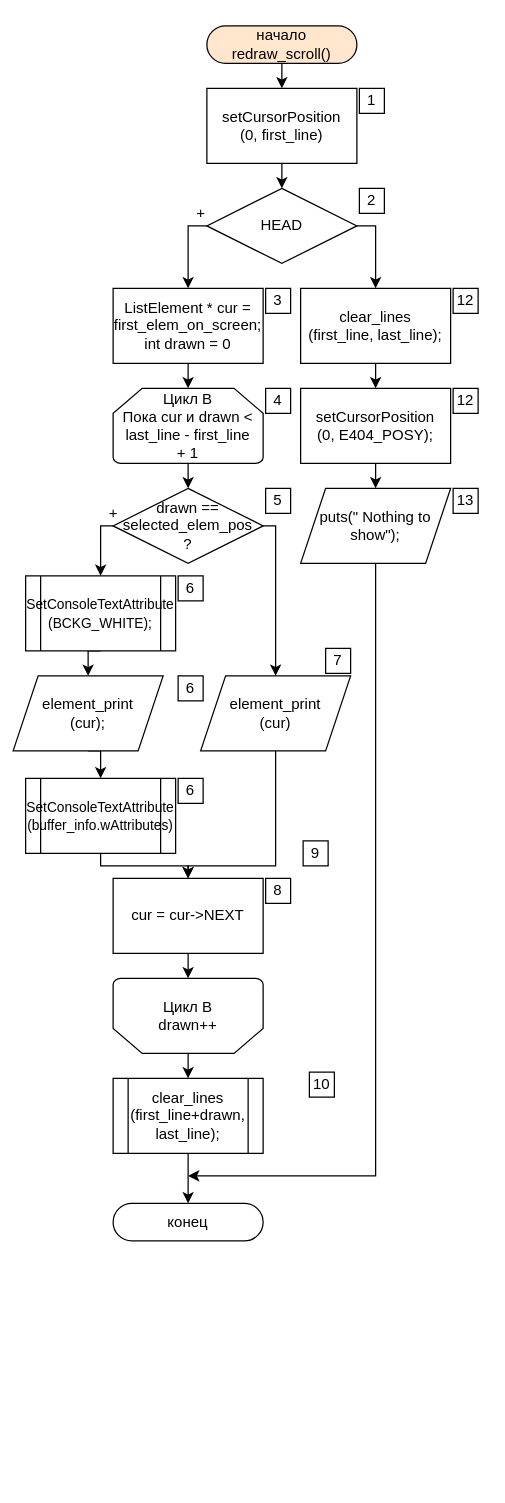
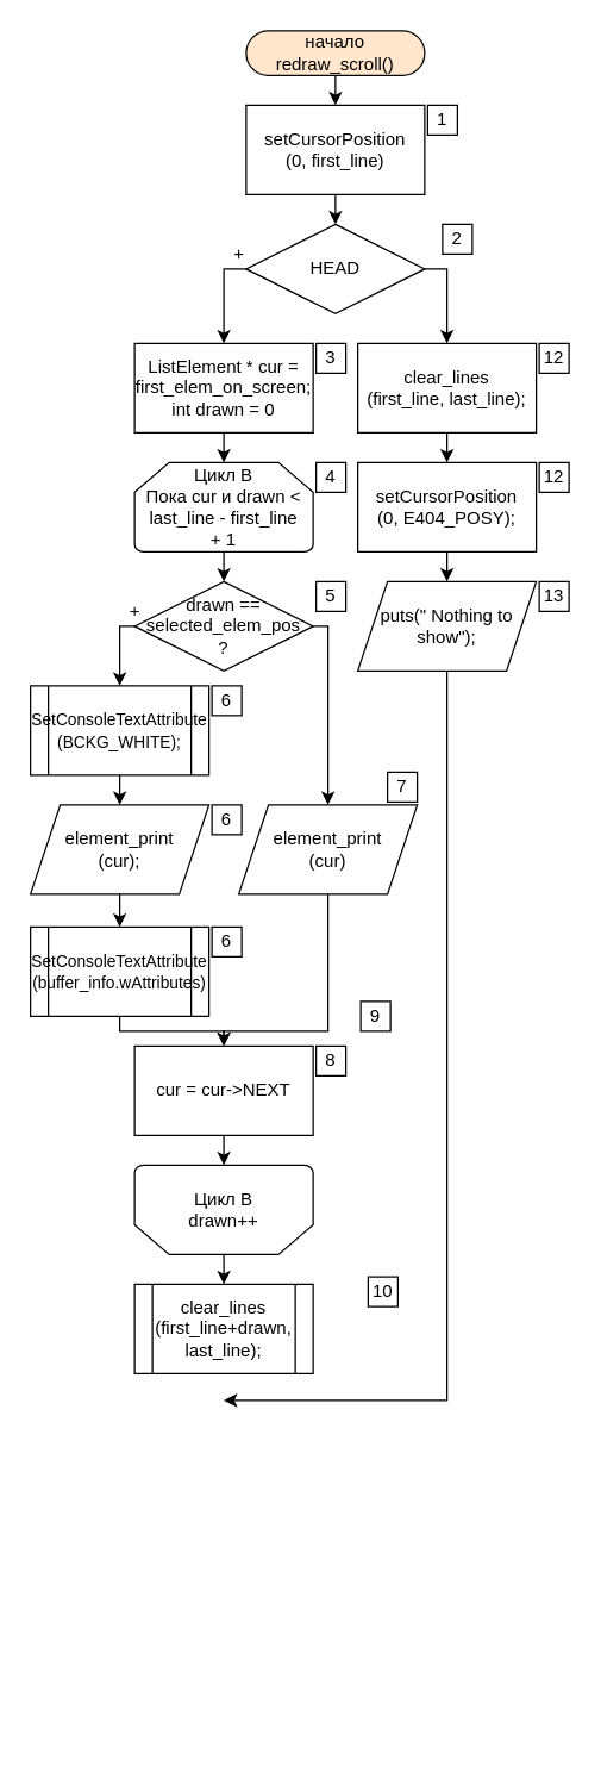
  <mxCell id="0" />
  <mxCell id="1" parent="0" />
  <mxCell id="2" value="начало&lt;br&gt;redraw_scroll()" style="rounded=1;whiteSpace=wrap;html=1;arcSize=50;fillColor=#ffe6cc;" parent="1" vertex="1"><mxGeometry x="165" width="120" height="30" as="geometry" y="20" /></mxCell>
- <mxCell id="3" value="конец" style="rounded=1;whiteSpace=wrap;html=1;arcSize=50;" parent="1" vertex="1"><mxGeometry x="90" y="962" width="120" height="30" as="geometry" /></mxCell>
  <mxCell id="4" style="edgeStyle=orthogonalEdgeStyle;rounded=0;orthogonalLoop=1;jettySize=auto;html=1;exitX=1;exitY=0.5;exitDx=0;exitDy=0;entryX=0.5;entryY=0;entryDx=0;entryDy=0;" parent="1" source="5" target="37" edge="1"><mxGeometry relative="1" as="geometry"><Array as="points"><mxPoint x="300" y="180" /></Array></mxGeometry></mxCell>
  <mxCell id="5" value="HEAD" style="rhombus;whiteSpace=wrap;html=1;rounded=0;" parent="1" vertex="1"><mxGeometry x="165" y="150" width="120" height="60" as="geometry" /></mxCell>
  <mxCell id="6" style="edgeStyle=orthogonalEdgeStyle;rounded=0;orthogonalLoop=1;jettySize=auto;html=1;exitX=0.5;exitY=1;exitDx=0;exitDy=0;entryX=0.5;entryY=0;entryDx=0;entryDy=0;" parent="1" edge="1"><mxGeometry relative="1" as="geometry"><Array as="points"><mxPoint x="50" y="1180" /><mxPoint x="120" y="1180" /></Array><mxPoint x="50" y="1170" as="sourcePoint" /></mxGeometry></mxCell>
  <mxCell id="7" style="edgeStyle=orthogonalEdgeStyle;rounded=0;orthogonalLoop=1;jettySize=auto;html=1;exitX=0.5;exitY=1;exitDx=0;exitDy=0;entryX=0.5;entryY=0;entryDx=0;entryDy=0;" parent="1" edge="1"><mxGeometry relative="1" as="geometry"><Array as="points"><mxPoint x="190" y="1180" /><mxPoint x="120" y="1180" /></Array><mxPoint x="190" y="1170" as="sourcePoint" /></mxGeometry></mxCell>
  <mxCell id="8" style="edgeStyle=orthogonalEdgeStyle;rounded=0;orthogonalLoop=1;jettySize=auto;html=1;exitX=0;exitY=0.5;exitDx=0;exitDy=0;entryX=0.5;entryY=0;entryDx=0;entryDy=0;" parent="1" edge="1"><mxGeometry relative="1" as="geometry"><mxPoint x="60" y="1060" as="sourcePoint" /></mxGeometry></mxCell>
  <mxCell id="9" style="edgeStyle=orthogonalEdgeStyle;rounded=0;orthogonalLoop=1;jettySize=auto;html=1;exitX=1;exitY=0.5;exitDx=0;exitDy=0;entryX=0.5;entryY=0;entryDx=0;entryDy=0;" parent="1" edge="1"><mxGeometry relative="1" as="geometry"><mxPoint x="180" y="1060" as="sourcePoint" /></mxGeometry></mxCell>
  <mxCell id="10" style="edgeStyle=orthogonalEdgeStyle;rounded=0;orthogonalLoop=1;jettySize=auto;html=1;exitX=0.5;exitY=1;exitDx=0;exitDy=0;entryX=0.5;entryY=0;entryDx=0;entryDy=0;" parent="1" edge="1"><mxGeometry relative="1" as="geometry"><mxPoint x="120" y="1010" as="sourcePoint" /></mxGeometry></mxCell>
  <mxCell id="11" style="edgeStyle=orthogonalEdgeStyle;rounded=0;orthogonalLoop=1;jettySize=auto;html=1;exitX=0.5;exitY=1;exitDx=0;exitDy=0;entryX=0.5;entryY=0;entryDx=0;entryDy=0;" parent="1" edge="1"><mxGeometry relative="1" as="geometry"><Array as="points"><mxPoint x="50" y="940" /><mxPoint x="120" y="940" /></Array><mxPoint x="50" y="930" as="sourcePoint" /></mxGeometry></mxCell>
  <mxCell id="12" style="edgeStyle=orthogonalEdgeStyle;rounded=0;orthogonalLoop=1;jettySize=auto;html=1;exitX=0.5;exitY=1;exitDx=0;exitDy=0;entryX=0.5;entryY=0;entryDx=0;entryDy=0;" parent="1" edge="1"><mxGeometry relative="1" as="geometry"><Array as="points"><mxPoint x="190" y="940" /><mxPoint x="120" y="940" /></Array><mxPoint x="190" y="930" as="sourcePoint" /></mxGeometry></mxCell>
  <mxCell id="13" style="edgeStyle=orthogonalEdgeStyle;rounded=0;orthogonalLoop=1;jettySize=auto;html=1;exitX=0;exitY=0.5;exitDx=0;exitDy=0;entryX=0.5;entryY=0;entryDx=0;entryDy=0;" parent="1" edge="1"><mxGeometry relative="1" as="geometry"><mxPoint x="60" y="820" as="sourcePoint" /></mxGeometry></mxCell>
  <mxCell id="14" style="edgeStyle=orthogonalEdgeStyle;rounded=0;orthogonalLoop=1;jettySize=auto;html=1;exitX=1;exitY=0.5;exitDx=0;exitDy=0;entryX=0.5;entryY=0;entryDx=0;entryDy=0;" parent="1" edge="1"><mxGeometry relative="1" as="geometry"><mxPoint x="180" y="820" as="sourcePoint" /></mxGeometry></mxCell>
  <mxCell id="15" value="Цикл B&lt;br&gt;Пока cur и drawn &amp;lt; last_line - first_line&lt;br&gt;+ 1" style="strokeWidth=1;html=1;shape=mxgraph.flowchart.loop_limit;whiteSpace=wrap;flipV=0;" parent="1" vertex="1"><mxGeometry x="90" y="310" width="120" height="60" as="geometry" /></mxCell>
  <mxCell id="16" value="Цикл B&lt;br&gt;drawn++" style="strokeWidth=1;html=1;shape=mxgraph.flowchart.loop_limit;whiteSpace=wrap;flipV=1;" parent="1" vertex="1"><mxGeometry x="90" y="782" width="120" height="60" as="geometry" /></mxCell>
  <mxCell id="17" value="cur = cur-&gt;NEXT" style="rounded=0;whiteSpace=wrap;html=1;" parent="1" vertex="1"><mxGeometry x="90" y="702" width="120" height="60" as="geometry" /></mxCell>
  <mxCell id="18" style="edgeStyle=orthogonalEdgeStyle;rounded=0;orthogonalLoop=1;jettySize=auto;html=1;exitX=0.5;exitY=1;exitDx=0;exitDy=0;entryX=0.5;entryY=0;entryDx=0;entryDy=0;" parent="1" source="17" target="16" edge="1"><mxGeometry relative="1" as="geometry" /></mxCell>
  <mxCell id="19" style="edgeStyle=orthogonalEdgeStyle;rounded=0;orthogonalLoop=1;jettySize=auto;html=1;exitX=0;exitY=0.5;exitDx=0;exitDy=0;entryX=0.5;entryY=0;entryDx=0;entryDy=0;" parent="1" source="20" target="60" edge="1"><mxGeometry relative="1" as="geometry"><Array as="points"><mxPoint x="80" y="420" /></Array></mxGeometry></mxCell>
  <mxCell id="20" value="drawn == selected_elem_pos&lt;br&gt;?" style="rhombus;whiteSpace=wrap;html=1;rounded=0;" parent="1" vertex="1"><mxGeometry x="90" y="390" width="120" height="60" as="geometry" /></mxCell>
  <mxCell id="21" value="&lt;font style=&quot;font-size: 11px&quot;&gt;SetConsoleTextAttribute&lt;br&gt;(buffer_info.wAttributes)&lt;/font&gt;" style="shape=process;whiteSpace=wrap;html=1;backgroundOutline=1;fontFamily=Helvetica;fontSize=12;fontColor=#000000;align=center;strokeColor=#000000;fillColor=#ffffff;" parent="1" vertex="1"><mxGeometry x="20" y="622" width="120" height="60" as="geometry" /></mxCell>
  <mxCell id="22" style="edgeStyle=orthogonalEdgeStyle;rounded=0;orthogonalLoop=1;jettySize=auto;html=1;exitX=0.5;exitY=1;exitDx=0;exitDy=0;entryX=0.5;entryY=0;entryDx=0;entryDy=0;" parent="1" source="21" target="17" edge="1"><mxGeometry relative="1" as="geometry"><Array as="points"><mxPoint x="80" y="692" /><mxPoint x="150" y="692" /></Array></mxGeometry></mxCell>
  <mxCell id="23" value="element_print&lt;br&gt;(cur)" style="shape=parallelogram;perimeter=parallelogramPerimeter;whiteSpace=wrap;html=1;fixedSize=1;fontFamily=Helvetica;fontSize=12;fontColor=#000000;align=center;strokeColor=#000000;fillColor=#ffffff;" parent="1" vertex="1"><mxGeometry x="160" y="540" width="120" height="60" as="geometry" /></mxCell>
  <mxCell id="24" style="edgeStyle=orthogonalEdgeStyle;rounded=0;orthogonalLoop=1;jettySize=auto;html=1;exitX=0.5;exitY=1;exitDx=0;exitDy=0;entryX=0.5;entryY=0;entryDx=0;entryDy=0;" parent="1" source="23" target="17" edge="1"><mxGeometry relative="1" as="geometry"><Array as="points"><mxPoint x="220" y="692" /><mxPoint x="150" y="692" /></Array></mxGeometry></mxCell>
  <mxCell id="25" style="edgeStyle=orthogonalEdgeStyle;rounded=0;orthogonalLoop=1;jettySize=auto;html=1;exitX=1;exitY=0.5;exitDx=0;exitDy=0;entryX=0.5;entryY=0;entryDx=0;entryDy=0;" parent="1" source="20" target="23" edge="1"><mxGeometry relative="1" as="geometry"><Array as="points"><mxPoint x="220" y="420" /></Array></mxGeometry></mxCell>
  <mxCell id="26" style="edgeStyle=orthogonalEdgeStyle;rounded=0;orthogonalLoop=1;jettySize=auto;html=1;exitX=0.5;exitY=1;exitDx=0;exitDy=0;entryX=0.5;entryY=0;entryDx=0;entryDy=0;" parent="1" source="15" target="20" edge="1"><mxGeometry relative="1" as="geometry"><Array as="points"><mxPoint x="150" y="380" /><mxPoint x="150" y="380" /></Array></mxGeometry></mxCell>
  <mxCell id="27" style="edgeStyle=orthogonalEdgeStyle;rounded=0;orthogonalLoop=1;jettySize=auto;html=1;exitX=0.5;exitY=1;exitDx=0;exitDy=0;entryX=0.5;entryY=0;entryDx=0;entryDy=0;" parent="1" source="16" edge="1"><mxGeometry relative="1" as="geometry"><mxPoint x="150" y="862" as="targetPoint" /></mxGeometry></mxCell>
  <mxCell id="28" value="ListElement * cur = first_elem_on_screen;&lt;br&gt;int drawn = 0" style="rounded=0;whiteSpace=wrap;html=1;" parent="1" vertex="1"><mxGeometry x="90" y="230" width="120" height="60" as="geometry" /></mxCell>
  <mxCell id="29" style="edgeStyle=orthogonalEdgeStyle;rounded=0;orthogonalLoop=1;jettySize=auto;html=1;exitX=0.5;exitY=1;exitDx=0;exitDy=0;entryX=0.5;entryY=0;entryDx=0;entryDy=0;" parent="1" source="28" target="15" edge="1"><mxGeometry relative="1" as="geometry" /></mxCell>
  <mxCell id="30" style="edgeStyle=orthogonalEdgeStyle;rounded=0;orthogonalLoop=1;jettySize=auto;html=1;exitX=0.5;exitY=1;exitDx=0;exitDy=0;" parent="1" source="31" edge="1"><mxGeometry relative="1" as="geometry"><mxPoint x="150" y="940" as="targetPoint" /><Array as="points"><mxPoint x="300" y="940" /></Array></mxGeometry></mxCell>
  <mxCell id="31" value="puts(&quot; Nothing to show&quot;);" style="shape=parallelogram;perimeter=parallelogramPerimeter;whiteSpace=wrap;html=1;fixedSize=1;fontFamily=Helvetica;fontSize=12;fontColor=#000000;align=center;strokeColor=#000000;fillColor=#ffffff;" parent="1" vertex="1"><mxGeometry x="240" y="390" width="120" height="60" as="geometry" /></mxCell>
  <mxCell id="32" style="edgeStyle=orthogonalEdgeStyle;rounded=0;orthogonalLoop=1;jettySize=auto;html=1;exitX=0;exitY=0.5;exitDx=0;exitDy=0;entryX=0.5;entryY=0;entryDx=0;entryDy=0;" parent="1" source="5" target="28" edge="1"><mxGeometry relative="1" as="geometry"><Array as="points"><mxPoint x="150" y="180" /></Array></mxGeometry></mxCell>
  <mxCell id="33" value="setCursorPosition&lt;br&gt;(0, first_line)" style="rounded=0;whiteSpace=wrap;html=1;" parent="1" vertex="1"><mxGeometry x="165" y="70" width="120" height="60" as="geometry" /></mxCell>
  <mxCell id="34" style="edgeStyle=orthogonalEdgeStyle;rounded=0;orthogonalLoop=1;jettySize=auto;html=1;exitX=0.5;exitY=1;exitDx=0;exitDy=0;entryX=0.5;entryY=0;entryDx=0;entryDy=0;" parent="1" source="33" target="5" edge="1"><mxGeometry relative="1" as="geometry" /></mxCell>
  <mxCell id="35" style="edgeStyle=orthogonalEdgeStyle;rounded=0;orthogonalLoop=1;jettySize=auto;html=1;exitX=0.5;exitY=1;exitDx=0;exitDy=0;entryX=0.5;entryY=0;entryDx=0;entryDy=0;" parent="1" source="2" target="33" edge="1"><mxGeometry relative="1" as="geometry" /></mxCell>
  <mxCell id="36" style="edgeStyle=orthogonalEdgeStyle;rounded=0;orthogonalLoop=1;jettySize=auto;html=1;exitX=0.5;exitY=1;exitDx=0;exitDy=0;entryX=0.5;entryY=0;entryDx=0;entryDy=0;" parent="1" source="37" target="55" edge="1"><mxGeometry relative="1" as="geometry" /></mxCell>
  <mxCell id="37" value="&lt;span&gt;clear_lines&lt;br&gt;(first_line, last_line);&lt;/span&gt;" style="rounded=0;whiteSpace=wrap;html=1;" parent="1" vertex="1"><mxGeometry x="240" y="230" width="120" height="60" as="geometry" /></mxCell>
- <mxCell id="38" style="edgeStyle=orthogonalEdgeStyle;rounded=0;orthogonalLoop=1;jettySize=auto;html=1;exitX=0.5;exitY=1;exitDx=0;exitDy=0;entryX=0.5;entryY=0;entryDx=0;entryDy=0;" parent="1" source="39" target="3" edge="1"><mxGeometry relative="1" as="geometry" /></mxCell>
  <mxCell id="39" value="clear_lines&lt;br&gt;(first_line+drawn,&lt;br&gt;last_line);" style="shape=process;whiteSpace=wrap;html=1;backgroundOutline=1;fontFamily=Helvetica;fontSize=12;fontColor=#000000;align=center;strokeColor=#000000;fillColor=#ffffff;" parent="1" vertex="1"><mxGeometry x="90" y="862" width="120" height="60" as="geometry" /></mxCell>
  <mxCell id="40" value="+" style="text;html=1;align=center;verticalAlign=middle;resizable=0;points=[];autosize=1;" parent="1" vertex="1"><mxGeometry x="150" y="160" width="20" height="20" as="geometry" /></mxCell>
  <mxCell id="41" value="+" style="text;html=1;align=center;verticalAlign=middle;resizable=0;points=[];autosize=1;" parent="1" vertex="1"><mxGeometry x="80" y="400" width="20" height="20" as="geometry" /></mxCell>
  <mxCell id="42" value="1" style="whiteSpace=wrap;html=1;aspect=fixed;" parent="1" vertex="1"><mxGeometry x="287" y="70" width="20" height="20" as="geometry" /></mxCell>
  <mxCell id="43" value="3" style="whiteSpace=wrap;html=1;aspect=fixed;" parent="1" vertex="1"><mxGeometry x="212" y="230" width="20" height="20" as="geometry" /></mxCell>
- <mxCell id="44" value="2" style="whiteSpace=wrap;html=1;aspect=fixed;" parent="1" vertex="1"><mxGeometry x="287" y="150" width="20" height="20" as="geometry" /></mxCell>
+ <mxCell id="44" value="2" style="whiteSpace=wrap;html=1;aspect=fixed;" parent="1" vertex="1"><mxGeometry x="297" y="150" width="20" height="20" as="geometry" /></mxCell>
  <mxCell id="45" value="12" style="whiteSpace=wrap;html=1;aspect=fixed;" parent="1" vertex="1"><mxGeometry x="362" y="230" width="20" height="20" as="geometry" /></mxCell>
  <mxCell id="46" value="13" style="whiteSpace=wrap;html=1;aspect=fixed;" parent="1" vertex="1"><mxGeometry x="362" y="390" width="20" height="20" as="geometry" /></mxCell>
  <mxCell id="47" value="4" style="whiteSpace=wrap;html=1;aspect=fixed;" parent="1" vertex="1"><mxGeometry x="212" y="310" width="20" height="20" as="geometry" /></mxCell>
  <mxCell id="48" value="5" style="whiteSpace=wrap;html=1;aspect=fixed;" parent="1" vertex="1"><mxGeometry x="212" y="390" width="20" height="20" as="geometry" /></mxCell>
  <mxCell id="49" value="7" style="whiteSpace=wrap;html=1;aspect=fixed;" parent="1" vertex="1"><mxGeometry x="260" y="518" width="20" height="20" as="geometry" /></mxCell>
  <mxCell id="50" value="6" style="whiteSpace=wrap;html=1;aspect=fixed;" parent="1" vertex="1"><mxGeometry x="142" y="460" width="20" height="20" as="geometry" /></mxCell>
  <mxCell id="51" value="8" style="whiteSpace=wrap;html=1;aspect=fixed;" parent="1" vertex="1"><mxGeometry x="212" y="702" width="20" height="20" as="geometry" /></mxCell>
  <mxCell id="52" value="9" style="whiteSpace=wrap;html=1;aspect=fixed;" parent="1" vertex="1"><mxGeometry x="242" y="672" width="20" height="20" as="geometry" /></mxCell>
  <mxCell id="53" value="10" style="whiteSpace=wrap;html=1;aspect=fixed;" parent="1" vertex="1"><mxGeometry x="247" y="857" width="20" height="20" as="geometry" /></mxCell>
  <mxCell id="54" style="edgeStyle=orthogonalEdgeStyle;rounded=0;orthogonalLoop=1;jettySize=auto;html=1;exitX=0.5;exitY=1;exitDx=0;exitDy=0;entryX=0.5;entryY=0;entryDx=0;entryDy=0;" parent="1" source="55" target="31" edge="1"><mxGeometry relative="1" as="geometry" /></mxCell>
  <mxCell id="55" value="setCursorPosition&lt;br&gt;(0, E404_POSY);" style="rounded=0;whiteSpace=wrap;html=1;" parent="1" vertex="1"><mxGeometry x="240" y="310" width="120" height="60" as="geometry" /></mxCell>
  <mxCell id="56" value="12" style="whiteSpace=wrap;html=1;aspect=fixed;" parent="1" vertex="1"><mxGeometry x="362" y="310" width="20" height="20" as="geometry" /></mxCell>
  <mxCell id="57" style="edgeStyle=orthogonalEdgeStyle;rounded=0;orthogonalLoop=1;jettySize=auto;html=1;exitX=0.5;exitY=1;exitDx=0;exitDy=0;entryX=0.5;entryY=0;entryDx=0;entryDy=0;" parent="1" source="58" target="21" edge="1"><mxGeometry relative="1" as="geometry" /></mxCell>
- <mxCell id="58" value="element_print&lt;br&gt;(cur);" style="shape=parallelogram;perimeter=parallelogramPerimeter;whiteSpace=wrap;html=1;fixedSize=1;fontFamily=Helvetica;fontSize=12;fontColor=#000000;align=center;strokeColor=#000000;fillColor=#ffffff;" parent="1" vertex="1"><mxGeometry x="10" y="540" width="120" height="60" as="geometry" /></mxCell>
+ <mxCell id="58" value="element_print&lt;br&gt;(cur);" style="shape=parallelogram;perimeter=parallelogramPerimeter;whiteSpace=wrap;html=1;fixedSize=1;fontFamily=Helvetica;fontSize=12;fontColor=#000000;align=center;strokeColor=#000000;fillColor=#ffffff;" parent="1" vertex="1"><mxGeometry x="20" y="540" width="120" height="60" as="geometry" /></mxCell>
  <mxCell id="59" style="edgeStyle=orthogonalEdgeStyle;rounded=0;orthogonalLoop=1;jettySize=auto;html=1;exitX=0.5;exitY=1;exitDx=0;exitDy=0;entryX=0.5;entryY=0;entryDx=0;entryDy=0;" parent="1" source="60" target="58" edge="1"><mxGeometry relative="1" as="geometry" /></mxCell>
  <mxCell id="60" value="&lt;font style=&quot;font-size: 11px&quot;&gt;SetConsoleTextAttribute&lt;br&gt;(BCKG_WHITE);&lt;/font&gt;" style="shape=process;whiteSpace=wrap;html=1;backgroundOutline=1;fontFamily=Helvetica;fontSize=12;fontColor=#000000;align=center;strokeColor=#000000;fillColor=#ffffff;" parent="1" vertex="1"><mxGeometry x="20" y="460" width="120" height="60" as="geometry" /></mxCell>
  <mxCell id="61" value="6" style="whiteSpace=wrap;html=1;aspect=fixed;" parent="1" vertex="1"><mxGeometry x="142" y="540" width="20" height="20" as="geometry" /></mxCell>
  <mxCell id="62" value="6" style="whiteSpace=wrap;html=1;aspect=fixed;" parent="1" vertex="1"><mxGeometry x="142" y="622" width="20" height="20" as="geometry" /></mxCell>
